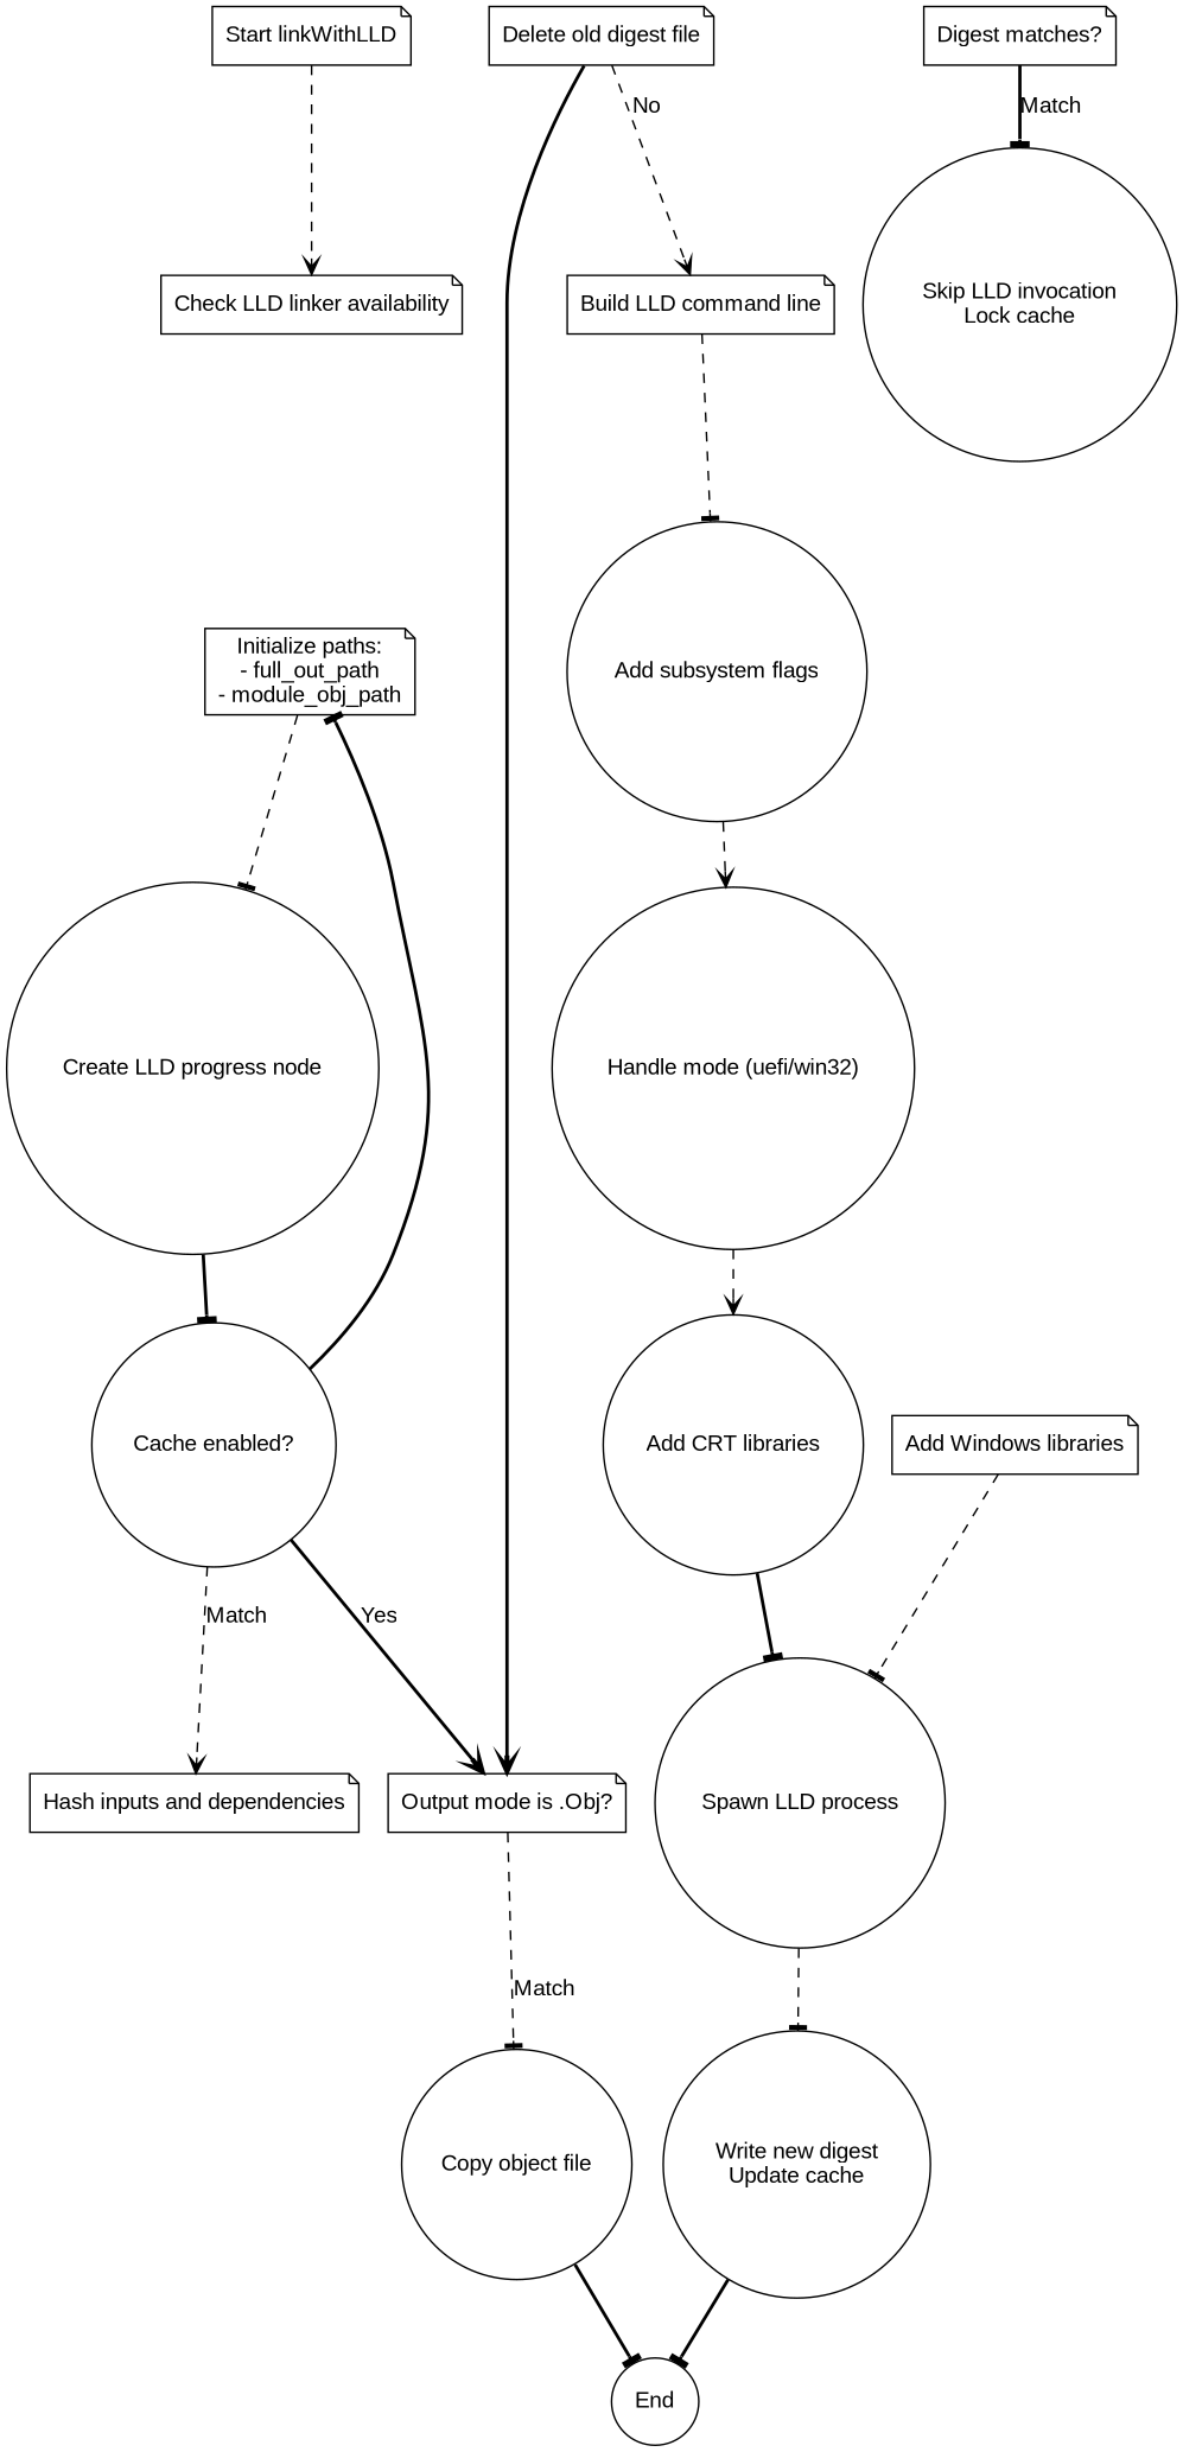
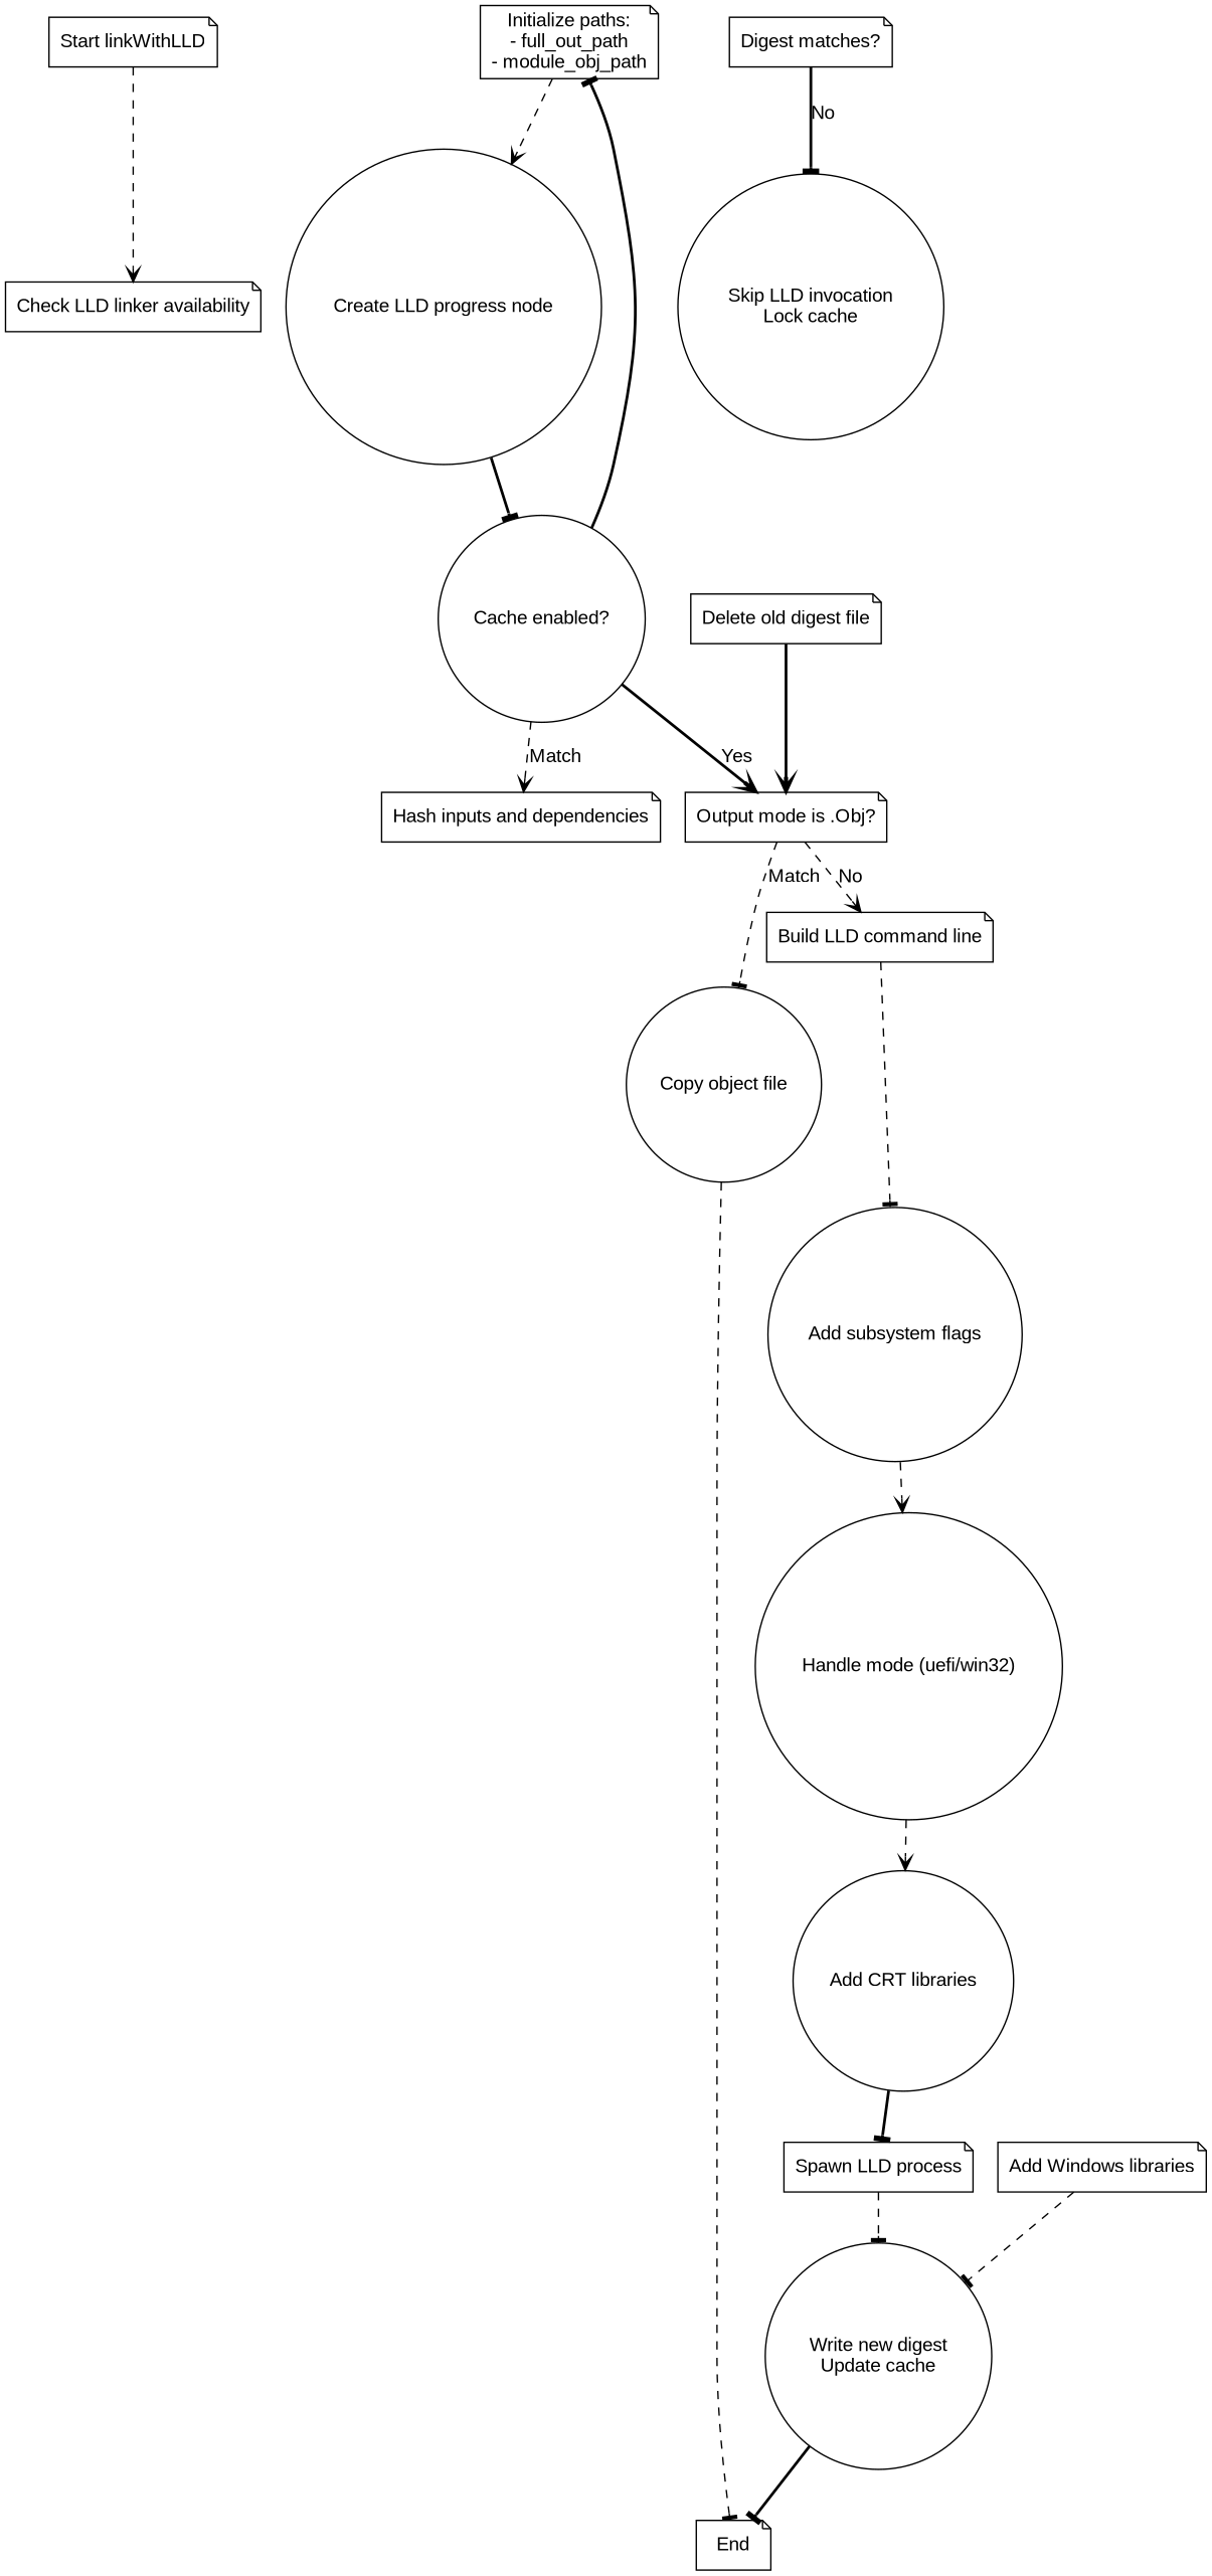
  digraph {
    node [fontname=Arial shape=note style=rounded]
    edge [arrowhead=tee fontname=Arial style=dashed]
    n1 [label="Start linkWithLLD"]
    n2 [label="Check LLD linker availability"]
    n3 [label="Initialize paths:\n- full_out_path\n- module_obj_path"]
    n4 [label="Create LLD progress node" shape=circle]
    n5 [label="Cache enabled?" shape=circle]
    n6 [label="Hash inputs and dependencies"]
    n7 [label="Output mode is .Obj?"]
    n8 [label="Copy object file" shape=circle]
    n9 [label="Build LLD command line"]
    n10 [label="Digest matches?"]
    n11 [label="Skip LLD invocation\nLock cache" shape=circle]
    n12 [label="Delete old digest file"]
-   n13 [label=End shape=circle]
+   n13 [label=End]
    n14 [label="Add subsystem flags" shape=circle]
    n15 [label="Handle mode (uefi/win32)" shape=circle]
    n16 [label="Add CRT libraries" shape=circle]
-   n17 [label="Spawn LLD process" shape=circle]
+   n17 [label="Spawn LLD process"]
    n18 [label="Add Windows libraries"]
    n19 [label="Write new digest\nUpdate cache" shape=circle]
    n1 -> n2 [arrowhead=vee]
-   n3 -> n4
+   n3 -> n4 [arrowhead=vee]
    n4 -> n5 [style=bold]
    n5 -> n3 [style=bold]
    n5 -> n6 [arrowhead=vee label=Match]
    n5 -> n7 [arrowhead=vee label=Yes style=bold]
    n7 -> n8 [label=Match]
-   n12 -> n9 [arrowhead=vee label=No]
-   n8 -> n13 [style=bold]
+   n7 -> n9 [arrowhead=vee label=No]
+   n8 -> n13
    n9 -> n14
-   n10 -> n11 [label=Match style=bold]
+   n10 -> n11 [label=No style=bold]
    n12 -> n7 [arrowhead=vee style=bold]
    n14 -> n15 [arrowhead=vee]
    n15 -> n16 [arrowhead=vee]
    n16 -> n17 [style=bold]
    n17 -> n19
-   n18 -> n17
+   n18 -> n19
    n19 -> n13 [style=bold]
  }
